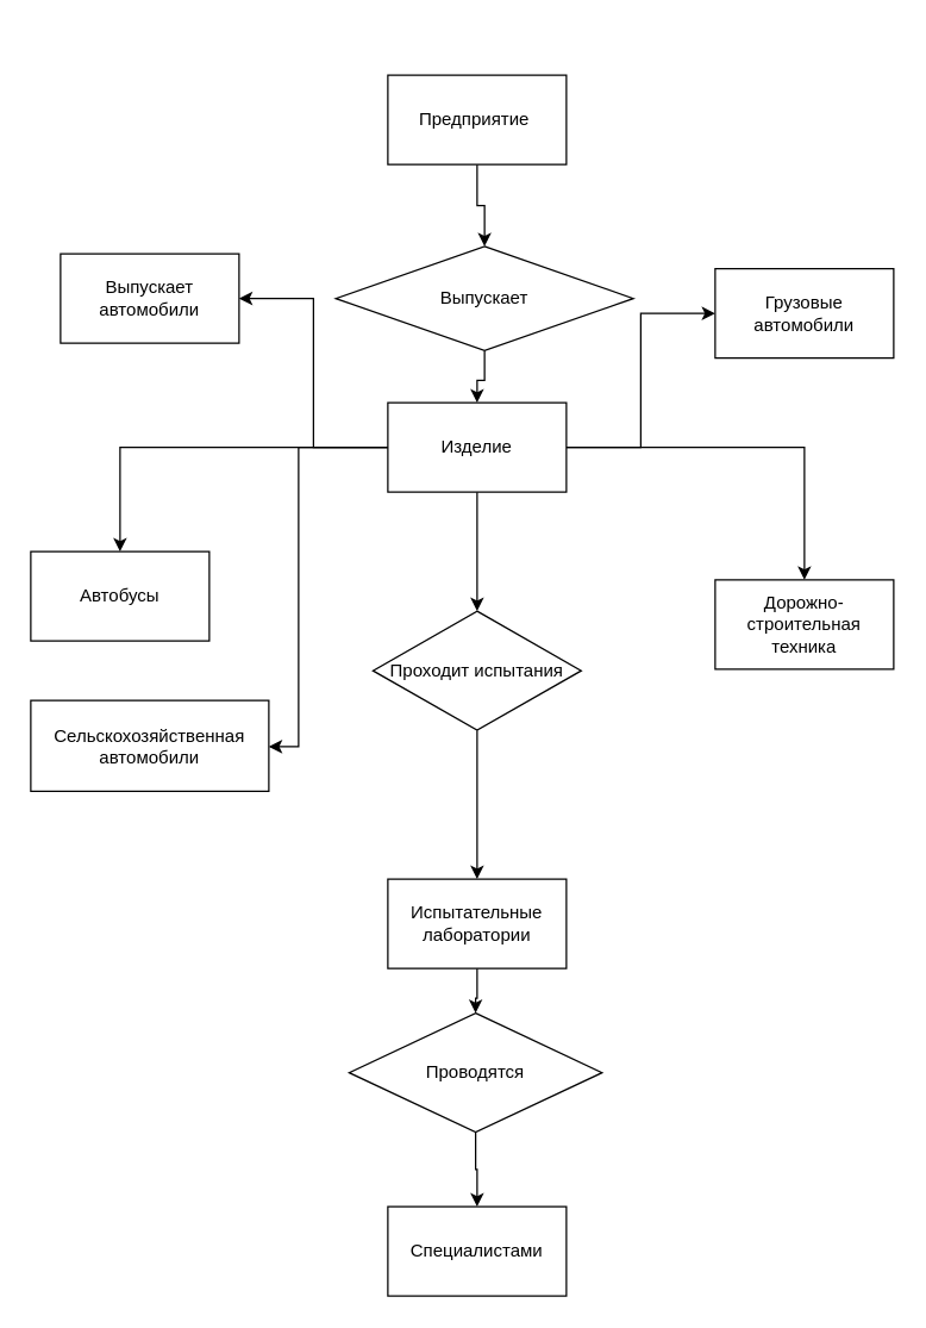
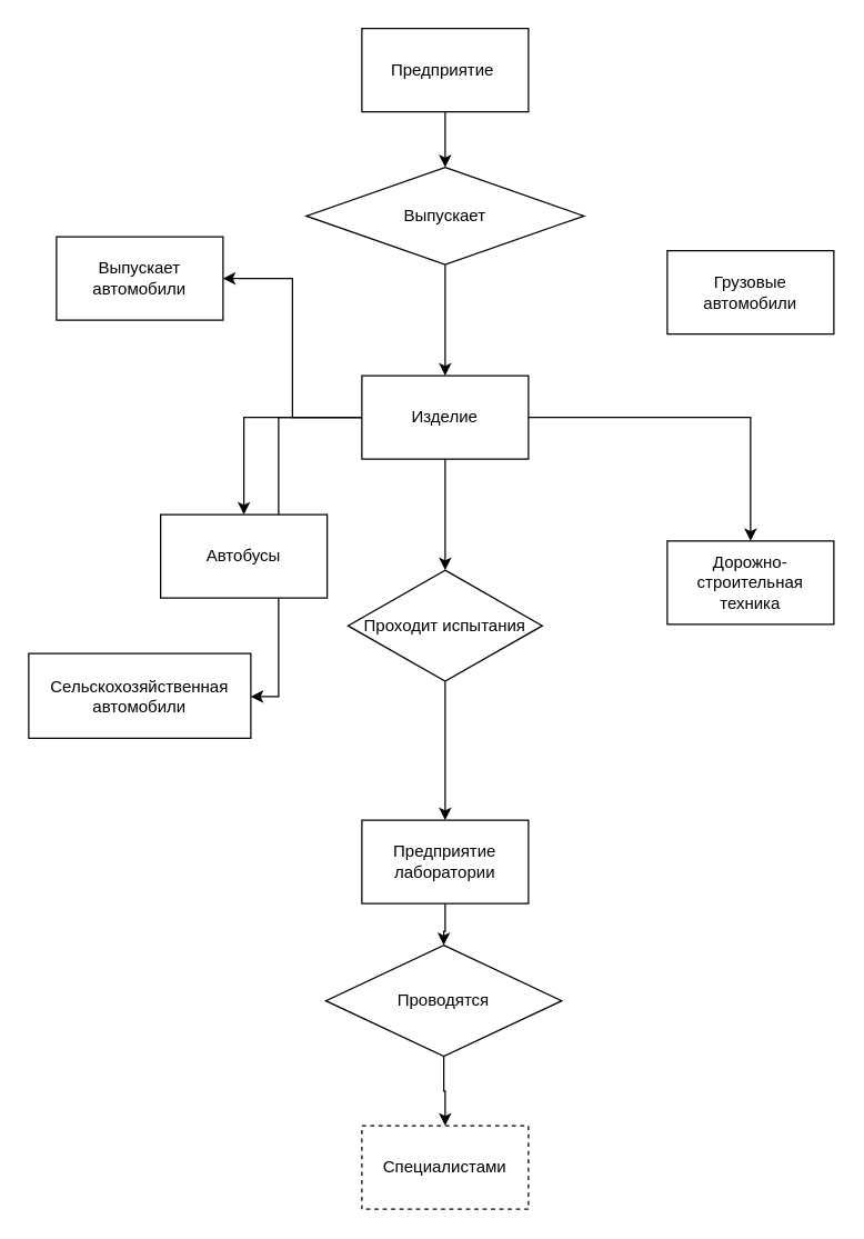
  <mxCell id="0" />
  <mxCell id="1" parent="0" />
  <mxCell id="2" style="edgeStyle=orthogonalEdgeStyle;rounded=0;orthogonalLoop=1;jettySize=auto;html=1;entryX=0.5;entryY=0;entryDx=0;entryDy=0;" edge="1" parent="1" source="3" target="5"><mxGeometry relative="1" as="geometry"><mxPoint x="320" y="110" as="targetPoint" /></mxGeometry></mxCell>
- <mxCell id="3" value="Предприятие&amp;nbsp;" style="whiteSpace=wrap;html=1;" vertex="1" parent="1"><mxGeometry x="260" y="50" width="120" height="60" as="geometry" /></mxCell>
+ <mxCell id="3" value="Предприятие&amp;nbsp;" style="whiteSpace=wrap;html=1;" vertex="1" parent="1"><mxGeometry x="260" y="20" width="120" height="60" as="geometry" /></mxCell>
  <mxCell id="4" style="edgeStyle=orthogonalEdgeStyle;rounded=0;orthogonalLoop=1;jettySize=auto;html=1;" edge="1" parent="1" source="5" target="12"><mxGeometry relative="1" as="geometry" /></mxCell>
- <mxCell id="5" value="Выпускает" style="rhombus;whiteSpace=wrap;html=1;" vertex="1" parent="1"><mxGeometry x="225" y="165" width="200" height="70" as="geometry" /></mxCell>
+ <mxCell id="5" value="Выпускает" style="rhombus;whiteSpace=wrap;html=1;" vertex="1" parent="1"><mxGeometry x="220" y="120" width="200" height="70" as="geometry" /></mxCell>
  <mxCell id="6" style="edgeStyle=orthogonalEdgeStyle;rounded=0;orthogonalLoop=1;jettySize=auto;html=1;entryX=1;entryY=0.5;entryDx=0;entryDy=0;" edge="1" parent="1" source="12" target="14"><mxGeometry relative="1" as="geometry" /></mxCell>
- <mxCell id="7" style="edgeStyle=orthogonalEdgeStyle;rounded=0;orthogonalLoop=1;jettySize=auto;html=1;entryX=0;entryY=0.5;entryDx=0;entryDy=0;" edge="1" parent="1" source="12" target="13"><mxGeometry relative="1" as="geometry" /></mxCell>
  <mxCell id="8" style="edgeStyle=orthogonalEdgeStyle;rounded=0;orthogonalLoop=1;jettySize=auto;html=1;" edge="1" parent="1" source="12" target="15"><mxGeometry relative="1" as="geometry" /></mxCell>
  <mxCell id="9" style="edgeStyle=orthogonalEdgeStyle;rounded=0;orthogonalLoop=1;jettySize=auto;html=1;" edge="1" parent="1" source="12" target="16"><mxGeometry relative="1" as="geometry"><Array as="points"><mxPoint x="200" y="300" /><mxPoint x="200" y="501" /></Array></mxGeometry></mxCell>
  <mxCell id="10" style="edgeStyle=orthogonalEdgeStyle;rounded=0;orthogonalLoop=1;jettySize=auto;html=1;" edge="1" parent="1" source="12" target="17"><mxGeometry relative="1" as="geometry" /></mxCell>
  <mxCell id="11" style="edgeStyle=orthogonalEdgeStyle;rounded=0;orthogonalLoop=1;jettySize=auto;html=1;entryX=0.5;entryY=0;entryDx=0;entryDy=0;" edge="1" parent="1" source="12"><mxGeometry relative="1" as="geometry"><mxPoint x="320" y="410" as="targetPoint" /></mxGeometry></mxCell>
  <mxCell id="12" value="Изделие" style="whiteSpace=wrap;html=1;" vertex="1" parent="1"><mxGeometry x="260" y="270" width="120" height="60" as="geometry" /></mxCell>
  <mxCell id="13" value="Грузовые автомобили" style="whiteSpace=wrap;html=1;" vertex="1" parent="1"><mxGeometry x="480" y="180" width="120" height="60" as="geometry" /></mxCell>
  <mxCell id="14" value="Выпускает автомобили" style="whiteSpace=wrap;html=1;" vertex="1" parent="1"><mxGeometry x="40" y="170" width="120" height="60" as="geometry" /></mxCell>
- <mxCell id="15" value="Автобусы" style="whiteSpace=wrap;html=1;" vertex="1" parent="1"><mxGeometry x="20" y="370" width="120" height="60" as="geometry" /></mxCell>
+ <mxCell id="15" value="Автобусы" style="whiteSpace=wrap;html=1;" vertex="1" parent="1"><mxGeometry x="115" y="370" width="120" height="60" as="geometry" /></mxCell>
  <mxCell id="16" value="Сельскохозяйственная автомобили" style="whiteSpace=wrap;html=1;" vertex="1" parent="1"><mxGeometry x="20" y="470" width="160" height="61" as="geometry" /></mxCell>
  <mxCell id="17" value="Дорожно-строительная техника" style="whiteSpace=wrap;html=1;" vertex="1" parent="1"><mxGeometry x="480" y="389" width="120" height="60" as="geometry" /></mxCell>
  <mxCell id="18" style="edgeStyle=orthogonalEdgeStyle;rounded=0;orthogonalLoop=1;jettySize=auto;html=1;entryX=0.5;entryY=0;entryDx=0;entryDy=0;" edge="1" parent="1" source="19"><mxGeometry relative="1" as="geometry"><mxPoint x="320" y="590" as="targetPoint" /></mxGeometry></mxCell>
  <mxCell id="19" value="Проходит испытания" style="rhombus;whiteSpace=wrap;html=1;" vertex="1" parent="1"><mxGeometry x="250" y="410" width="140" height="80" as="geometry" /></mxCell>
  <mxCell id="20" style="edgeStyle=orthogonalEdgeStyle;rounded=0;orthogonalLoop=1;jettySize=auto;html=1;" edge="1" parent="1" source="21" target="24"><mxGeometry relative="1" as="geometry" /></mxCell>
- <mxCell id="21" value="Испытательные лаборатории" style="whiteSpace=wrap;html=1;" vertex="1" parent="1"><mxGeometry x="260" y="590" width="120" height="60" as="geometry" /></mxCell>
- <mxCell id="22" value="Специалистами" style="whiteSpace=wrap;html=1;" vertex="1" parent="1"><mxGeometry x="260" y="810" width="120" height="60" as="geometry" /></mxCell>
+ <mxCell id="21" value="Предприятие лаборатории" style="whiteSpace=wrap;html=1;" vertex="1" parent="1"><mxGeometry x="260" y="590" width="120" height="60" as="geometry" /></mxCell>
+ <mxCell id="22" value="Специалистами" style="whiteSpace=wrap;html=1;dashed=1;" vertex="1" parent="1"><mxGeometry x="260" y="810" width="120" height="60" as="geometry" /></mxCell>
  <mxCell id="23" style="edgeStyle=orthogonalEdgeStyle;rounded=0;orthogonalLoop=1;jettySize=auto;html=1;" edge="1" parent="1" source="24" target="22"><mxGeometry relative="1" as="geometry" /></mxCell>
  <mxCell id="24" value="Проводятся" style="rhombus;whiteSpace=wrap;html=1;" vertex="1" parent="1"><mxGeometry x="234" y="680" width="170" height="80" as="geometry" /></mxCell>
